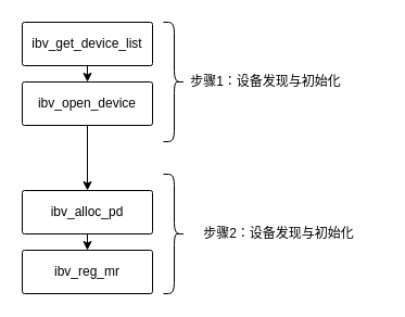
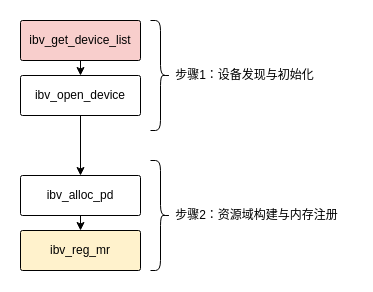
  <mxCell id="0" />
  <mxCell id="1" parent="0" />
  <mxCell id="2" style="edgeStyle=orthogonalEdgeStyle;rounded=0;orthogonalLoop=1;jettySize=auto;html=1;exitX=0.5;exitY=1;exitDx=0;exitDy=0;entryX=0.5;entryY=0;entryDx=0;entryDy=0;" edge="1" parent="1" source="3" target="5"><mxGeometry relative="1" as="geometry" /></mxCell>
- <mxCell id="3" value="ibv_get_device_list" style="rounded=1;whiteSpace=wrap;html=1;arcSize=5;" vertex="1" parent="1"><mxGeometry x="20" y="20" width="120" height="40" as="geometry" /></mxCell>
+ <mxCell id="3" value="ibv_get_device_list" style="rounded=1;whiteSpace=wrap;html=1;arcSize=5;fillColor=#f8cecc;" vertex="1" parent="1"><mxGeometry x="20" y="20" width="120" height="40" as="geometry" /></mxCell>
  <mxCell id="4" style="edgeStyle=orthogonalEdgeStyle;rounded=0;orthogonalLoop=1;jettySize=auto;html=1;exitX=0.5;exitY=1;exitDx=0;exitDy=0;entryX=0.5;entryY=0;entryDx=0;entryDy=0;" edge="1" parent="1" source="5" target="9"><mxGeometry relative="1" as="geometry" /></mxCell>
  <mxCell id="5" value="ibv_open_device" style="rounded=1;whiteSpace=wrap;html=1;arcSize=5;" vertex="1" parent="1"><mxGeometry x="20" y="75" width="120" height="40" as="geometry" /></mxCell>
  <mxCell id="6" value="" style="shape=curlyBracket;whiteSpace=wrap;html=1;rounded=1;flipH=1;labelPosition=right;verticalLabelPosition=middle;align=left;verticalAlign=middle;" vertex="1" parent="1"><mxGeometry x="150" y="20" width="20" height="110" as="geometry" /></mxCell>
  <mxCell id="7" value="步骤1：设备发现与初始化" style="text;html=1;align=center;verticalAlign=middle;resizable=0;points=[];autosize=1;strokeColor=none;fillColor=none;" vertex="1" parent="1"><mxGeometry x="164" y="60" width="160" height="30" as="geometry" /></mxCell>
  <mxCell id="8" style="edgeStyle=orthogonalEdgeStyle;rounded=0;orthogonalLoop=1;jettySize=auto;html=1;exitX=0.5;exitY=1;exitDx=0;exitDy=0;entryX=0.5;entryY=0;entryDx=0;entryDy=0;" edge="1" parent="1" source="9" target="10"><mxGeometry relative="1" as="geometry" /></mxCell>
  <mxCell id="9" value="ibv_alloc_pd" style="rounded=1;whiteSpace=wrap;html=1;arcSize=5;" vertex="1" parent="1"><mxGeometry x="20" y="175" width="120" height="40" as="geometry" /></mxCell>
- <mxCell id="10" value="ibv_reg_mr" style="rounded=1;whiteSpace=wrap;html=1;arcSize=5;" vertex="1" parent="1"><mxGeometry x="20" y="230" width="120" height="40" as="geometry" /></mxCell>
+ <mxCell id="10" value="ibv_reg_mr" style="rounded=1;whiteSpace=wrap;html=1;arcSize=5;fillColor=#fff2cc;" vertex="1" parent="1"><mxGeometry x="20" y="230" width="120" height="40" as="geometry" /></mxCell>
  <mxCell id="11" value="" style="shape=curlyBracket;whiteSpace=wrap;html=1;rounded=1;flipH=1;labelPosition=right;verticalLabelPosition=middle;align=left;verticalAlign=middle;" vertex="1" parent="1"><mxGeometry x="150" y="160" width="20" height="110" as="geometry" /></mxCell>
- <mxCell id="12" value="步骤2：设备发现与初始化" style="text;html=1;align=center;verticalAlign=middle;resizable=0;points=[];autosize=1;strokeColor=none;fillColor=none;" vertex="1" parent="1"><mxGeometry x="161" y="200" width="190" height="30" as="geometry" /></mxCell>
+ <mxCell id="12" value="步骤2：资源域构建与内存注册" style="text;html=1;align=center;verticalAlign=middle;resizable=0;points=[];autosize=1;strokeColor=none;fillColor=none;" vertex="1" parent="1"><mxGeometry x="161" y="200" width="190" height="30" as="geometry" /></mxCell>
